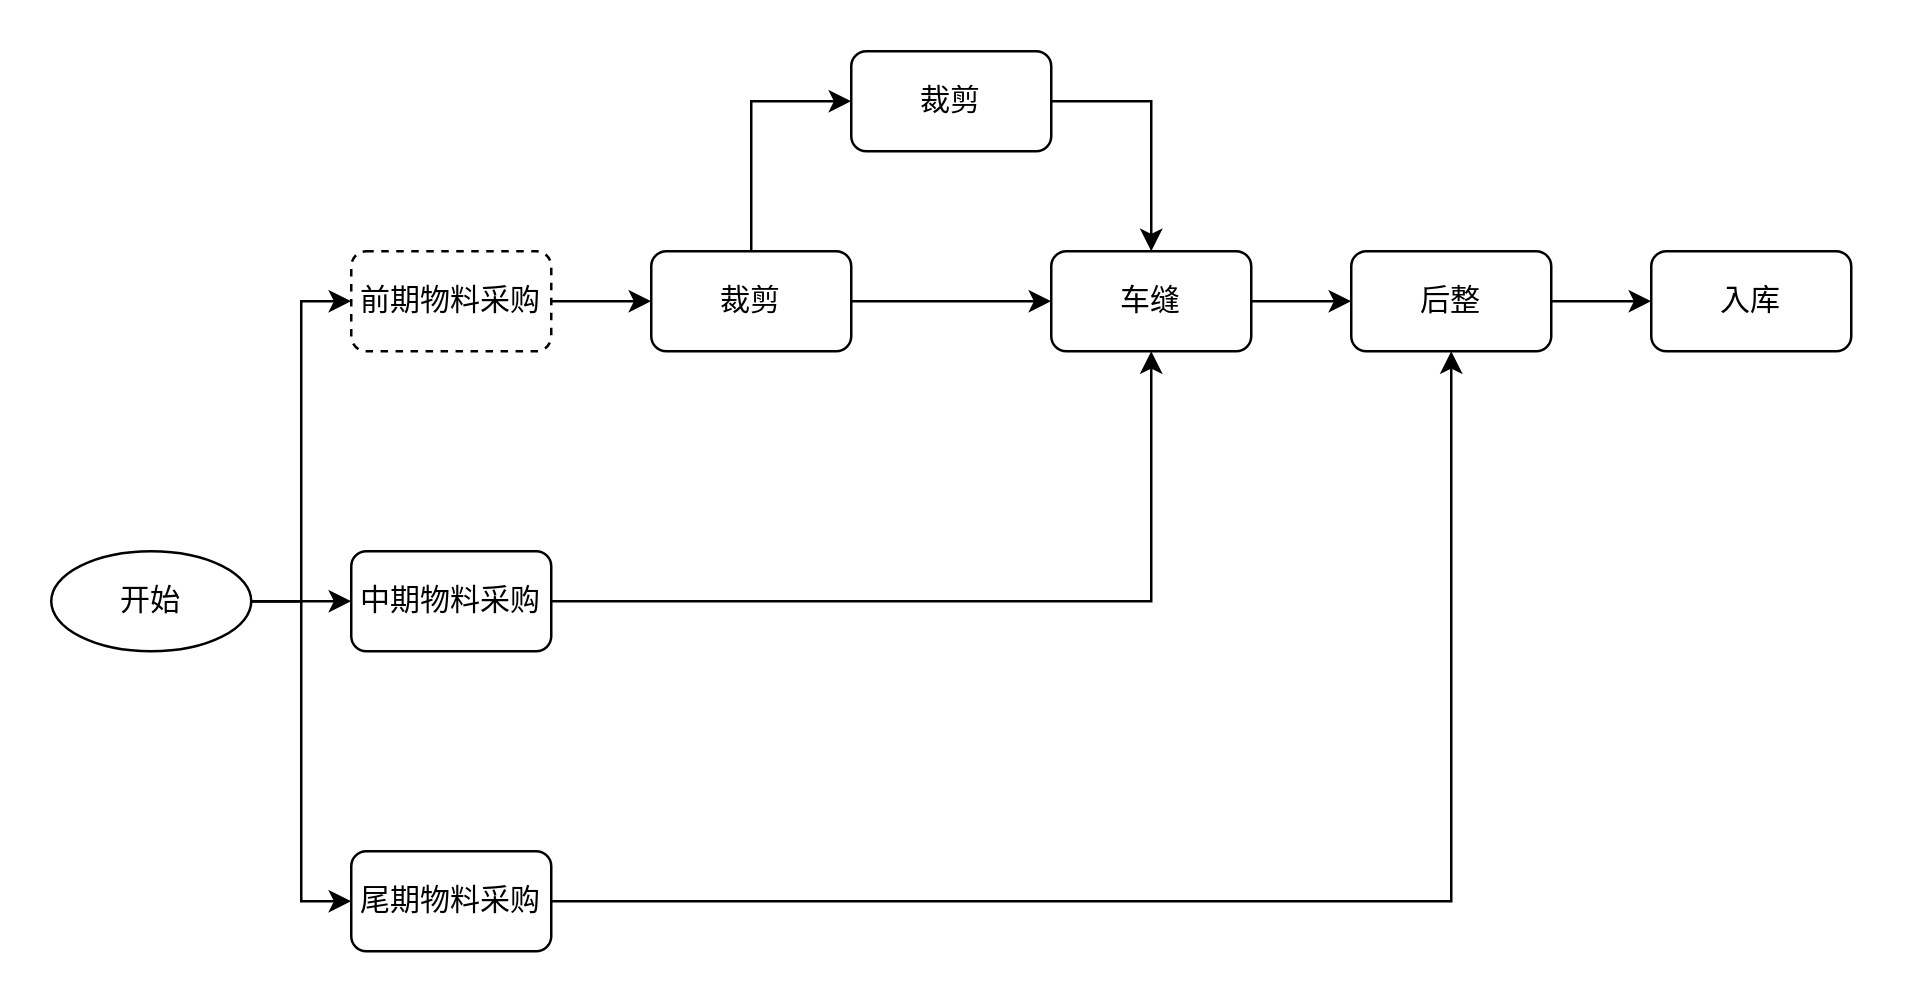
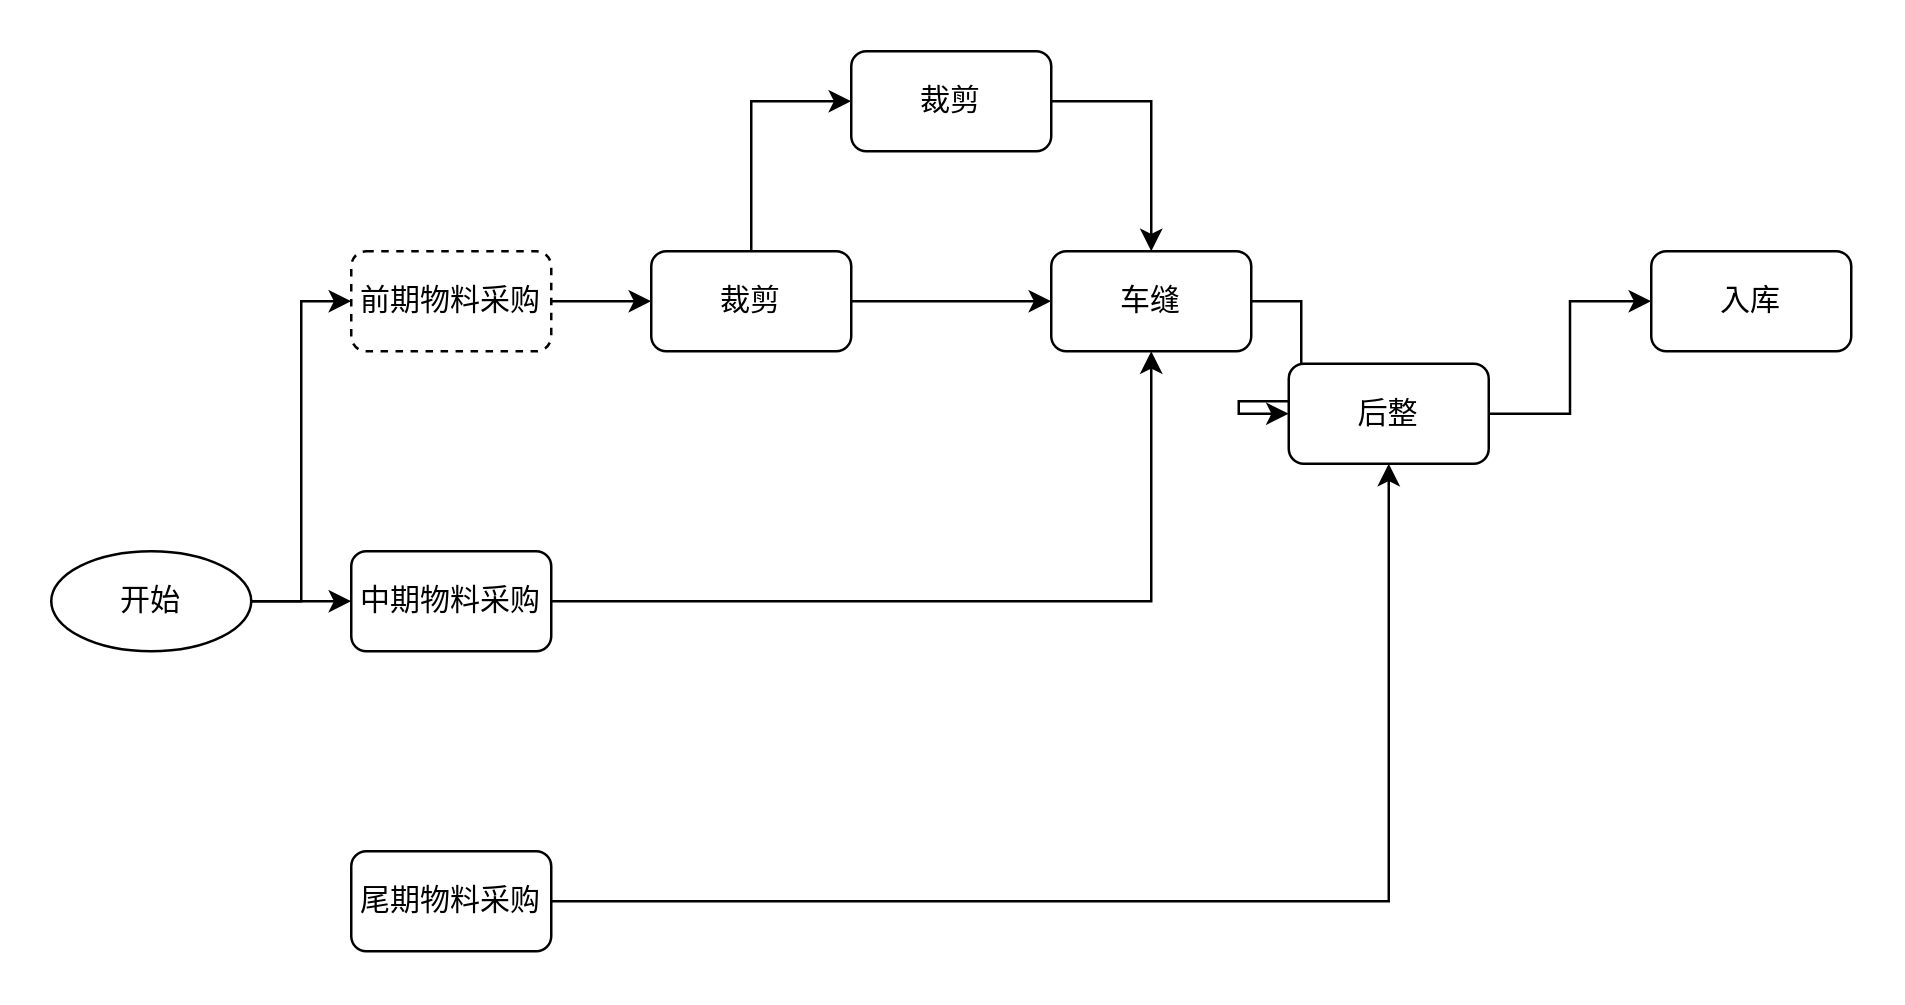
  <mxCell id="0" />
  <mxCell id="1" parent="0" />
  <mxCell id="2" style="edgeStyle=orthogonalEdgeStyle;rounded=0;orthogonalLoop=1;jettySize=auto;html=1;exitX=1;exitY=0.5;exitDx=0;exitDy=0;entryX=0;entryY=0.5;entryDx=0;entryDy=0;" edge="1" parent="1" source="5" target="18"><mxGeometry relative="1" as="geometry" /></mxCell>
- <mxCell id="3" style="edgeStyle=orthogonalEdgeStyle;rounded=0;orthogonalLoop=1;jettySize=auto;html=1;exitX=1;exitY=0.5;exitDx=0;exitDy=0;entryX=0;entryY=0.5;entryDx=0;entryDy=0;" edge="1" parent="1" source="5" target="10"><mxGeometry relative="1" as="geometry" /></mxCell>
  <mxCell id="4" style="edgeStyle=orthogonalEdgeStyle;rounded=0;orthogonalLoop=1;jettySize=auto;html=1;exitX=1;exitY=0.5;exitDx=0;exitDy=0;entryX=0;entryY=0.5;entryDx=0;entryDy=0;" edge="1" parent="1" source="5" target="7"><mxGeometry relative="1" as="geometry" /></mxCell>
  <mxCell id="5" value="开始" style="ellipse;whiteSpace=wrap;html=1;" vertex="1" parent="1"><mxGeometry x="20" y="220" width="80" height="40" as="geometry" /></mxCell>
  <mxCell id="6" style="edgeStyle=orthogonalEdgeStyle;rounded=0;orthogonalLoop=1;jettySize=auto;html=1;exitX=1;exitY=0.5;exitDx=0;exitDy=0;entryX=0;entryY=0.5;entryDx=0;entryDy=0;" edge="1" parent="1" source="7" target="13"><mxGeometry relative="1" as="geometry" /></mxCell>
  <mxCell id="7" value="前期物料采购" style="rounded=1;whiteSpace=wrap;html=1;dashed=1;" vertex="1" parent="1"><mxGeometry x="140" y="100" width="80" height="40" as="geometry" /></mxCell>
  <mxCell id="8" style="edgeStyle=orthogonalEdgeStyle;rounded=0;orthogonalLoop=1;jettySize=auto;html=1;exitX=1;exitY=0.5;exitDx=0;exitDy=0;entryX=0.5;entryY=1;entryDx=0;entryDy=0;" edge="1" parent="1" source="18" target="15"><mxGeometry relative="1" as="geometry" /></mxCell>
  <mxCell id="9" style="edgeStyle=orthogonalEdgeStyle;rounded=0;orthogonalLoop=1;jettySize=auto;html=1;exitX=1;exitY=0.5;exitDx=0;exitDy=0;entryX=0.5;entryY=1;entryDx=0;entryDy=0;" edge="1" parent="1" source="10" target="20"><mxGeometry relative="1" as="geometry" /></mxCell>
  <mxCell id="10" value="尾期物料采购" style="rounded=1;whiteSpace=wrap;html=1;" vertex="1" parent="1"><mxGeometry x="140" y="340" width="80" height="40" as="geometry" /></mxCell>
  <mxCell id="11" style="edgeStyle=orthogonalEdgeStyle;rounded=0;orthogonalLoop=1;jettySize=auto;html=1;exitX=1;exitY=0.5;exitDx=0;exitDy=0;entryX=0;entryY=0.5;entryDx=0;entryDy=0;" edge="1" parent="1" source="13" target="15"><mxGeometry relative="1" as="geometry" /></mxCell>
  <mxCell id="12" style="edgeStyle=orthogonalEdgeStyle;rounded=0;orthogonalLoop=1;jettySize=auto;html=1;exitX=0.5;exitY=0;exitDx=0;exitDy=0;entryX=0;entryY=0.5;entryDx=0;entryDy=0;" edge="1" parent="1" source="13" target="17"><mxGeometry relative="1" as="geometry" /></mxCell>
  <mxCell id="13" value="裁剪" style="rounded=1;whiteSpace=wrap;html=1;" vertex="1" parent="1"><mxGeometry x="260" y="100" width="80" height="40" as="geometry" /></mxCell>
  <mxCell id="14" style="edgeStyle=orthogonalEdgeStyle;rounded=0;orthogonalLoop=1;jettySize=auto;html=1;exitX=1;exitY=0.5;exitDx=0;exitDy=0;entryX=0;entryY=0.5;entryDx=0;entryDy=0;" edge="1" parent="1" source="15" target="20"><mxGeometry relative="1" as="geometry" /></mxCell>
  <mxCell id="15" value="车缝" style="rounded=1;whiteSpace=wrap;html=1;" vertex="1" parent="1"><mxGeometry x="420" y="100" width="80" height="40" as="geometry" /></mxCell>
  <mxCell id="16" style="edgeStyle=orthogonalEdgeStyle;rounded=0;orthogonalLoop=1;jettySize=auto;html=1;exitX=1;exitY=0.5;exitDx=0;exitDy=0;entryX=0.5;entryY=0;entryDx=0;entryDy=0;" edge="1" parent="1" source="17" target="15"><mxGeometry relative="1" as="geometry" /></mxCell>
  <mxCell id="17" value="裁剪" style="rounded=1;whiteSpace=wrap;html=1;" vertex="1" parent="1"><mxGeometry x="340" y="20" width="80" height="40" as="geometry" /></mxCell>
  <mxCell id="18" value="中期物料采购" style="rounded=1;whiteSpace=wrap;html=1;" vertex="1" parent="1"><mxGeometry x="140" y="220" width="80" height="40" as="geometry" /></mxCell>
  <mxCell id="19" style="edgeStyle=orthogonalEdgeStyle;rounded=0;orthogonalLoop=1;jettySize=auto;html=1;exitX=1;exitY=0.5;exitDx=0;exitDy=0;entryX=0;entryY=0.5;entryDx=0;entryDy=0;" edge="1" parent="1" source="20" target="21"><mxGeometry relative="1" as="geometry" /></mxCell>
- <mxCell id="20" value="后整" style="rounded=1;whiteSpace=wrap;html=1;" vertex="1" parent="1"><mxGeometry x="540" y="100" width="80" height="40" as="geometry" /></mxCell>
+ <mxCell id="20" value="后整" style="rounded=1;whiteSpace=wrap;html=1;" vertex="1" parent="1"><mxGeometry x="515" y="145" width="80" height="40" as="geometry" /></mxCell>
  <mxCell id="21" value="入库" style="rounded=1;whiteSpace=wrap;html=1;" vertex="1" parent="1"><mxGeometry x="660" y="100" width="80" height="40" as="geometry" /></mxCell>
